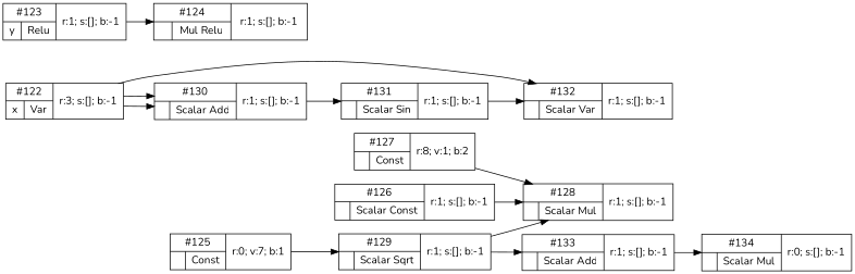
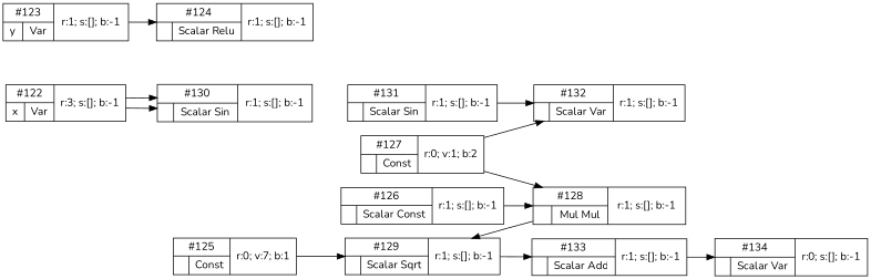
  digraph {
    fontname=Nunito
    rankdir=LR
    node [fontname=Nunito shape=record]
    edge [fontname=Nunito]
    n1 [label="{{#133 | {  | Scalar Add }} | r:1; s:[]; b:-1 }"]
-   n2 [label="{{#134 | {  | Scalar Mul }} | r:0; s:[]; b:-1 }"]
-   n3 [label="{{#124 | {  | Mul Relu }} | r:1; s:[]; b:-1 }"]
+   n2 [label="{{#134 | {  | Scalar Var }} | r:0; s:[]; b:-1 }"]
+   n3 [label="{{#124 | {  | Scalar Relu }} | r:1; s:[]; b:-1 }"]
    n4 [label="{{#132 | {  | Scalar Var }} | r:1; s:[]; b:-1 }"]
    n5 [label="{{#129 | {  | Scalar Sqrt }} | r:1; s:[]; b:-1 }"]
    n6 [label="{{#122 | { x | Var }} | r:3; s:[]; b:-1 }"]
-   n7 [label="{{#130 | {  | Scalar Add }} | r:1; s:[]; b:-1 }"]
+   n7 [label="{{#130 | {  | Scalar Sin }} | r:1; s:[]; b:-1 }"]
    n8 [label="{{#131 | {  | Scalar Sin }} | r:1; s:[]; b:-1 }"]
    n9 [label="{{#126 | {  | Scalar Const }} | r:1; s:[]; b:-1 }"]
-   n10 [label="{{#128 | {  | Scalar Mul }} | r:1; s:[]; b:-1 }"]
+   n10 [label="{{#128 | {  | Mul Mul }} | r:1; s:[]; b:-1 }"]
    n11 [label="{{#125 | {  | Const }} | r:0; v:7; b:1 }"]
-   n12 [label="{{#127 | {  | Const }} | r:8; v:1; b:2 }"]
-   n13 [label="{{#123 | { y | Relu }} | r:1; s:[]; b:-1 }"]
+   n12 [label="{{#127 | {  | Const }} | r:0; v:1; b:2 }"]
+   n13 [label="{{#123 | { y | Var }} | r:1; s:[]; b:-1 }"]
    n1 -> n2
    n5 -> n1
-   n6 -> n4
+   n12 -> n4
    n6 -> n7
    n6 -> n7
-   n7 -> n8
    n8 -> n4
    n9 -> n10
-   n5 -> n10
+   n10 -> n5
    n11 -> n5
    n12 -> n10
    n13 -> n3
  }
